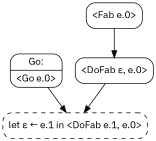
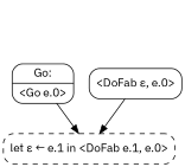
  digraph {
    fontname="IBM Plex Sans"
    node [fontname="IBM Plex Sans" shape=box style=rounded]
    edge [fontname="IBM Plex Sans"]
    n1 [label="{Go:|\<Go e.0\>}" shape=record]
    n2 [label="let ε ← e.1 in <DoFab e.1, e.0>" style="rounded,dashed"]
-   n3 [label="<Fab e.0>"]
    n4 [label="<DoFab ε, e.0>"]
    n1 -> n2
-   n3 -> n4
    n4 -> n2
  }
